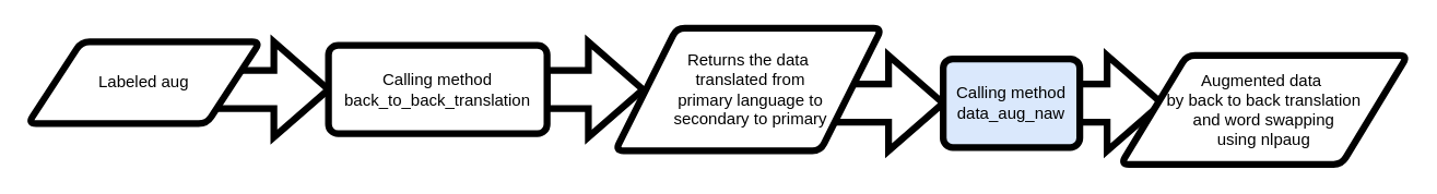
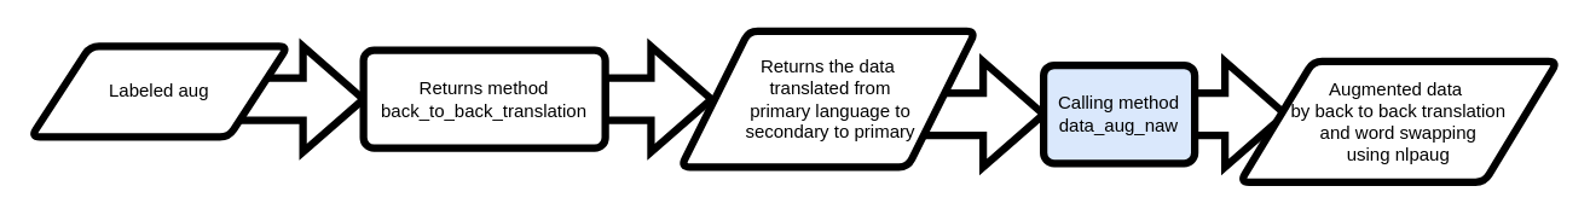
  <mxCell id="0" />
  <mxCell id="1" parent="0" />
  <mxCell id="2" value="" style="verticalLabelPosition=bottom;verticalAlign=top;html=1;strokeWidth=5;shape=mxgraph.arrows2.arrow;dy=0.6;dx=40;notch=0;" vertex="1" parent="1"><mxGeometry x="590" y="40" width="100" height="70" as="geometry" /></mxCell>
  <mxCell id="3" value="" style="verticalLabelPosition=bottom;verticalAlign=top;html=1;strokeWidth=5;shape=mxgraph.arrows2.arrow;dy=0.6;dx=40;notch=0;rotation=0;" vertex="1" parent="1"><mxGeometry x="400" y="30" width="70.25" height="70" as="geometry" /></mxCell>
  <mxCell id="4" value="" style="verticalLabelPosition=bottom;verticalAlign=top;html=1;strokeWidth=5;shape=mxgraph.arrows2.arrow;dy=0.6;dx=40;notch=0;rotation=0;" vertex="1" parent="1"><mxGeometry x="150" y="30" width="90" height="70" as="geometry" /></mxCell>
  <mxCell id="5" value="Labeled aug" style="shape=parallelogram;html=1;strokeWidth=5;perimeter=parallelogramPerimeter;whiteSpace=wrap;rounded=1;arcSize=12;size=0.23;" vertex="1" parent="1"><mxGeometry x="20" y="30" width="170" height="60" as="geometry" /></mxCell>
- <mxCell id="6" value="Calling method&lt;div&gt;back_to_back_translation&lt;/div&gt;" style="rounded=1;whiteSpace=wrap;html=1;absoluteArcSize=1;arcSize=14;strokeWidth=5;" vertex="1" parent="1"><mxGeometry x="240" y="32.54" width="160" height="64.91" as="geometry" /></mxCell>
+ <mxCell id="6" value="Returns method&lt;div&gt;back_to_back_translation&lt;/div&gt;" style="rounded=1;whiteSpace=wrap;html=1;absoluteArcSize=1;arcSize=14;strokeWidth=5;" vertex="1" parent="1"><mxGeometry x="240" y="32.54" width="160" height="64.91" as="geometry" /></mxCell>
  <mxCell id="7" value="Returns the data&lt;div&gt;&amp;nbsp;translated from&lt;/div&gt;&lt;div&gt;&amp;nbsp;primary language to&lt;/div&gt;&lt;div&gt;&amp;nbsp;secondary to primary&lt;/div&gt;" style="shape=parallelogram;html=1;strokeWidth=5;perimeter=parallelogramPerimeter;whiteSpace=wrap;rounded=1;arcSize=12;size=0.23;" vertex="1" parent="1"><mxGeometry x="450" y="20" width="195" height="90" as="geometry" /></mxCell>
  <mxCell id="8" value="Calling method&lt;div&gt;data_aug_naw&lt;/div&gt;" style="rounded=1;whiteSpace=wrap;html=1;absoluteArcSize=1;arcSize=14;strokeWidth=5;fillColor=#dae8fc;" vertex="1" parent="1"><mxGeometry x="690" y="42.5" width="100" height="65" as="geometry" /></mxCell>
  <mxCell id="9" value="" style="verticalLabelPosition=bottom;verticalAlign=top;html=1;strokeWidth=5;shape=mxgraph.arrows2.arrow;dy=0.6;dx=40;notch=0;" vertex="1" parent="1"><mxGeometry x="790" y="40" width="60" height="70" as="geometry" /></mxCell>
  <mxCell id="10" value="Augmented data&amp;nbsp;&lt;div&gt;by back to back translation&lt;/div&gt;&lt;div&gt;&amp;nbsp;and word swapping&amp;nbsp;&lt;/div&gt;&lt;div&gt;using nlpaug&lt;/div&gt;" style="shape=parallelogram;html=1;strokeWidth=5;perimeter=parallelogramPerimeter;whiteSpace=wrap;rounded=1;arcSize=12;size=0.23;" vertex="1" parent="1"><mxGeometry x="820" y="40" width="210" height="80" as="geometry" /></mxCell>
